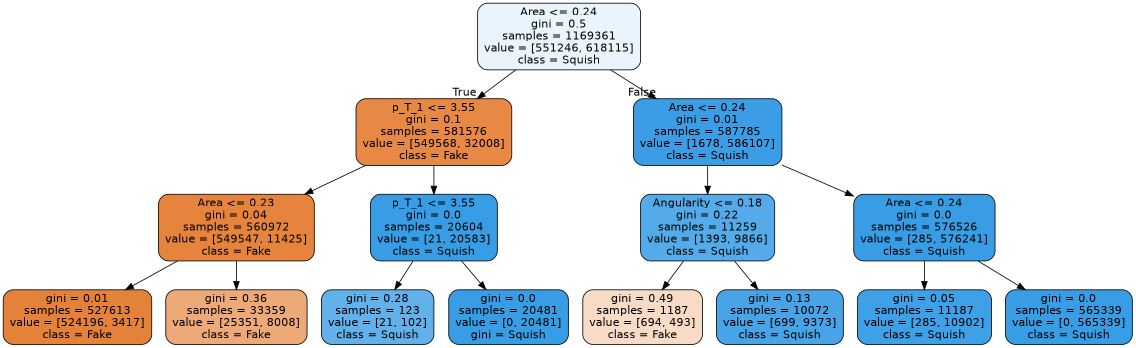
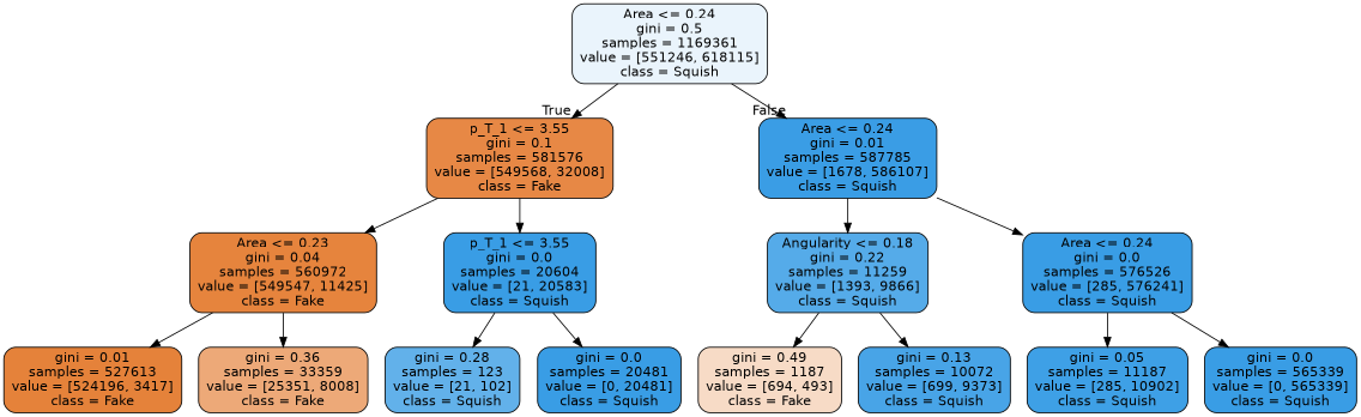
  digraph {
    node [color=black fillcolor="#399de5" fontname=helvetica shape=box style="filled, rounded"]
    edge [fontname=helvetica]
    n1 [fillcolor="#eaf4fc" label="Area <= 0.24\ngini = 0.5\nsamples = 1169361\nvalue = [551246, 618115]\nclass = Squish"]
    n2 [fillcolor="#e78845" label="p_T_1 <= 3.55\ngini = 0.1\nsamples = 581576\nvalue = [549568, 32008]\nclass = Fake"]
    n3 [fillcolor="#3a9de5" label="Area <= 0.24\ngini = 0.01\nsamples = 587785\nvalue = [1678, 586107]\nclass = Squish"]
    n4 [fillcolor="#e6843d" label="Area <= 0.23\ngini = 0.04\nsamples = 560972\nvalue = [549547, 11425]\nclass = Fake"]
    n5 [label="p_T_1 <= 3.55\ngini = 0.0\nsamples = 20604\nvalue = [21, 20583]\nclass = Squish"]
    n6 [fillcolor="#e5823a" label="gini = 0.01\nsamples = 527613\nvalue = [524196, 3417]\nclass = Fake"]
    n7 [fillcolor="#eda978" label="gini = 0.36\nsamples = 33359\nvalue = [25351, 8008]\nclass = Fake"]
    n8 [fillcolor="#62b1ea" label="gini = 0.28\nsamples = 123\nvalue = [21, 102]\nclass = Squish"]
-   n9 [label="gini = 0.0\nsamples = 20481\nvalue = [0, 20481]\ngini = Squish"]
+   n9 [label="gini = 0.0\nsamples = 20481\nvalue = [0, 20481]\nclass = Squish"]
    n10 [fillcolor="#55abe9" label="Angularity <= 0.18\ngini = 0.22\nsamples = 11259\nvalue = [1393, 9866]\nclass = Squish"]
    n11 [label="Area <= 0.24\ngini = 0.0\nsamples = 576526\nvalue = [285, 576241]\nclass = Squish"]
    n12 [fillcolor="#f7dbc6" label="gini = 0.49\nsamples = 1187\nvalue = [694, 493]\nclass = Fake"]
    n13 [fillcolor="#48a4e7" label="gini = 0.13\nsamples = 10072\nvalue = [699, 9373]\nclass = Squish"]
    n14 [fillcolor="#3ea0e6" label="gini = 0.05\nsamples = 11187\nvalue = [285, 10902]\nclass = Squish"]
    n15 [label="gini = 0.0\nsamples = 565339\nvalue = [0, 565339]\nclass = Squish"]
    n1 -> n2 [headlabel=True labelangle=45 labeldistance=2.5]
    n1 -> n3 [headlabel=False labelangle=-45 labeldistance=2.5]
    n2 -> n4
    n2 -> n5
    n3 -> n10
    n3 -> n11
    n4 -> n6
    n4 -> n7
    n5 -> n8
    n5 -> n9
    n10 -> n12
    n10 -> n13
    n11 -> n14
    n11 -> n15
  }
